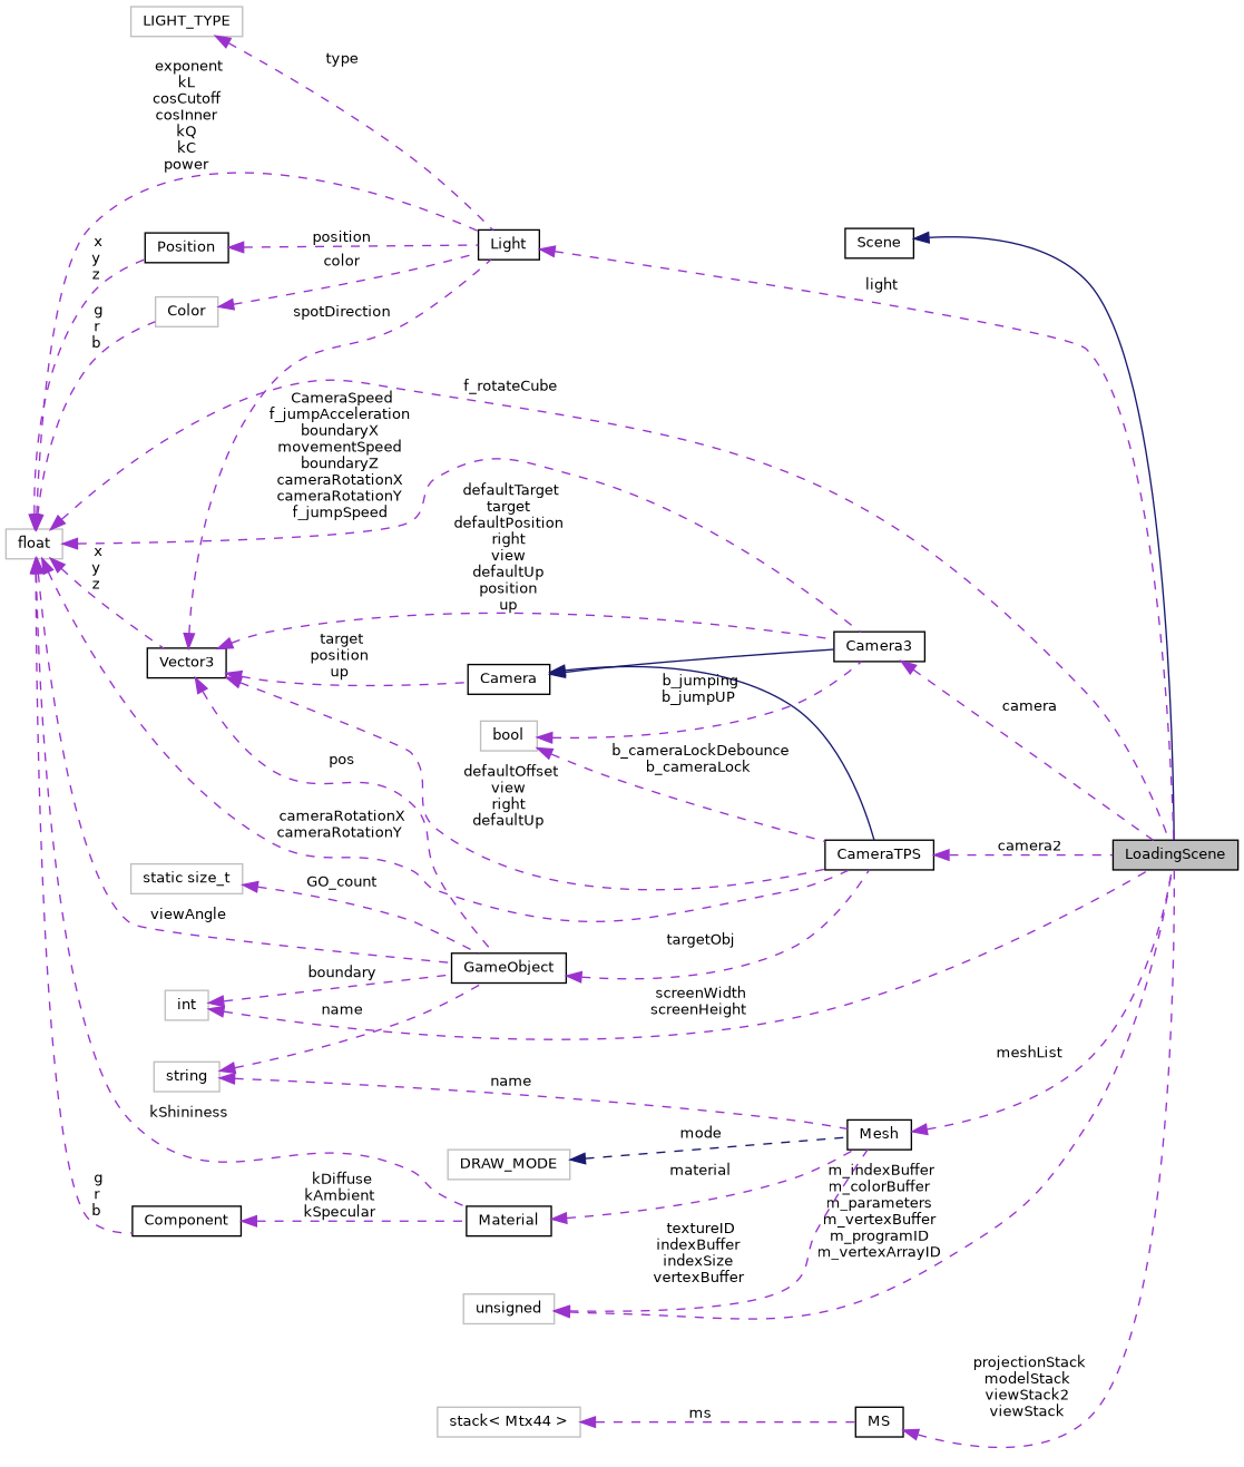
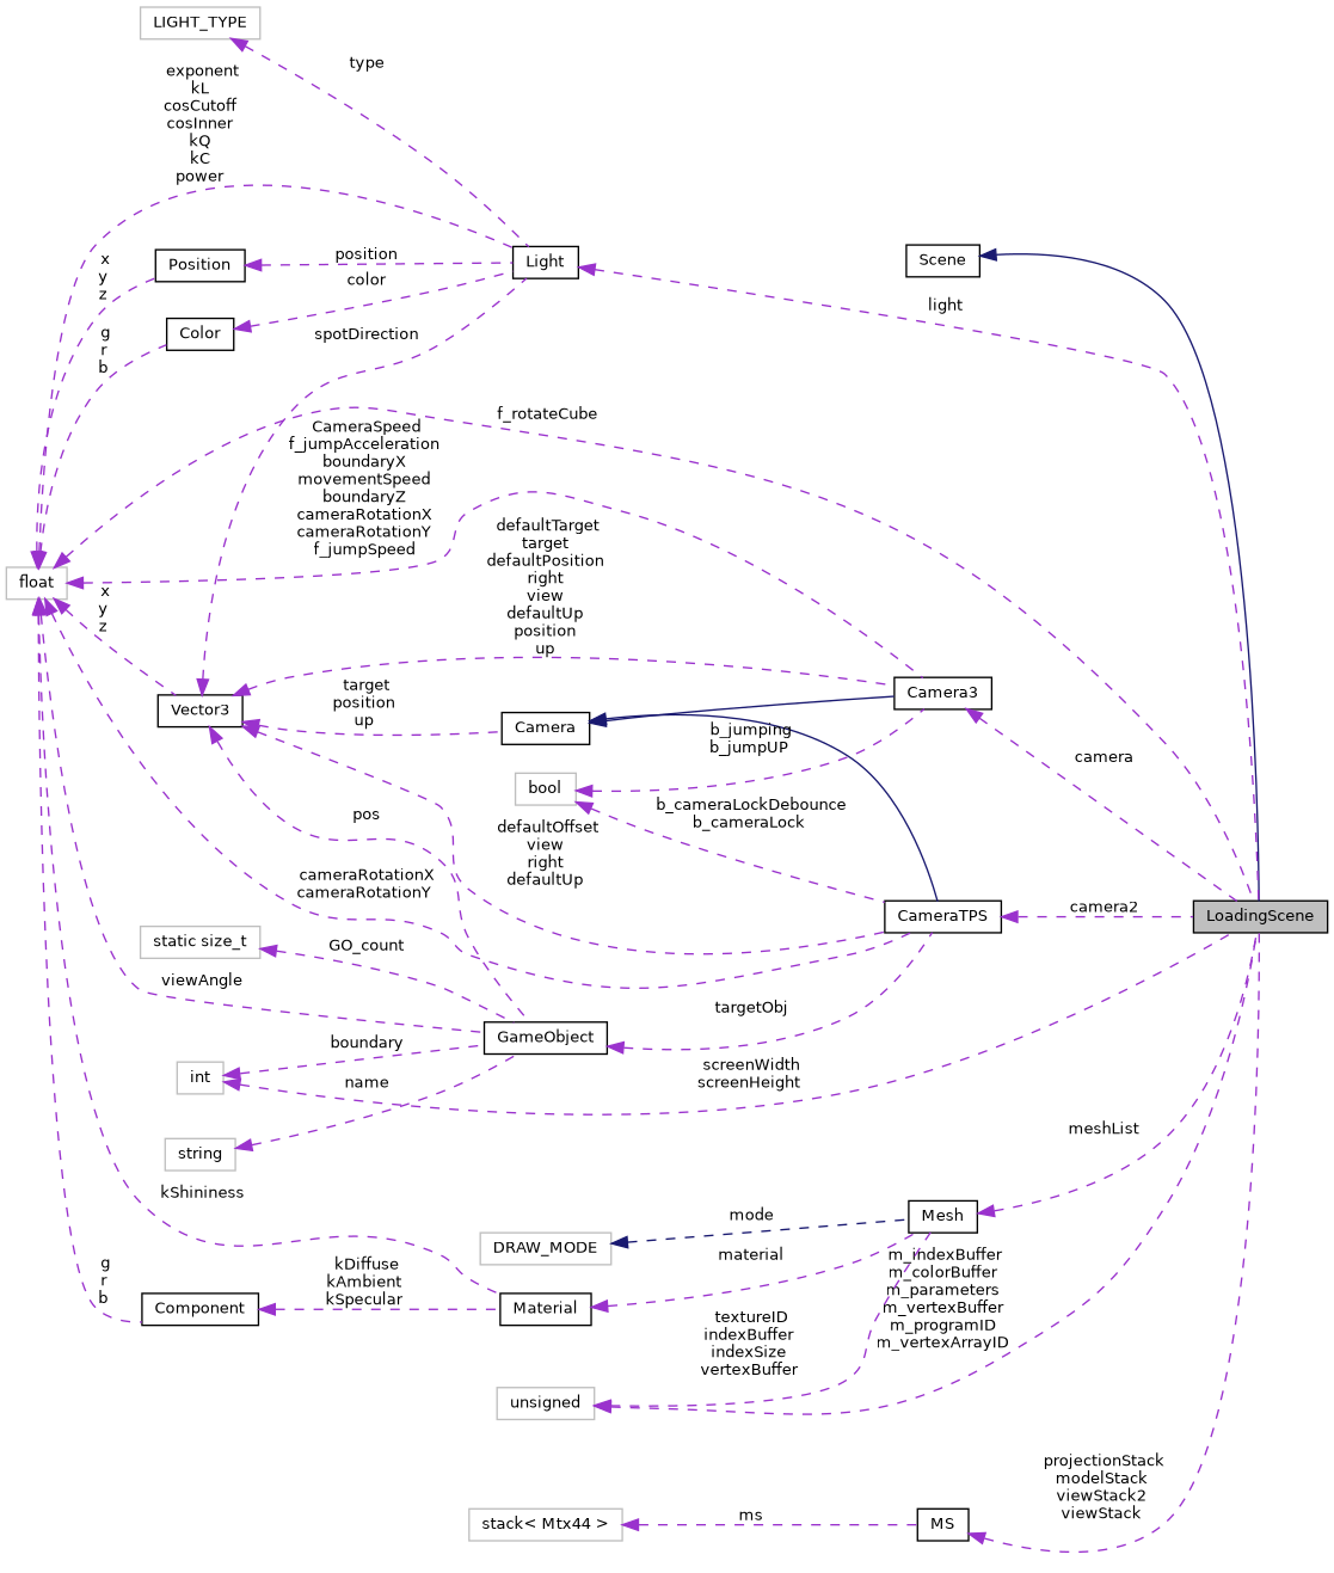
  digraph {
    rankdir=LR
    node [color=black fontname=Helvetica fontsize=10 shape=record]
    edge [color=darkorchid3 dir=back fontname=Helvetica fontsize=10 labelfontname=Helvetica labelfontsize=10 style=dashed]
    n1 [fillcolor=grey75 fontcolor=black height=0.2 label=LoadingScene style=filled width=0.4]
    n2 [height=0.2 label=Scene width=0.4]
    n3 [height=0.2 label=Light width=0.4]
    n4 [color=grey75 height=0.2 label=LIGHT_TYPE width=0.4]
    n5 [color=grey75 height=0.2 label=float width=0.4]
    n6 [height=0.2 label=Vector3 width=0.4]
    n7 [height=0.2 label=Position width=0.4]
-   n8 [color=grey75 height=0.2 label=Color width=0.4]
+   n8 [height=0.2 label=Color width=0.4]
    n9 [height=0.2 label=Camera3 width=0.4]
    n10 [height=0.2 label=CameraTPS width=0.4]
    n11 [height=0.2 label=GameObject width=0.4]
    n12 [height=0.2 label=Material width=0.4]
    n13 [height=0.2 label=Component width=0.4]
    n14 [height=0.2 label=Camera width=0.4]
    n15 [height=0.2 label=Mesh width=0.4]
    n16 [color=grey75 height=0.2 label=bool width=0.4]
    n17 [color=grey75 height=0.2 label=int width=0.4]
    n18 [color=grey75 height=0.2 label=string width=0.4]
    n19 [color=grey75 height=0.2 label="static size_t" width=0.4]
    n20 [height=0.2 label=MS width=0.4]
    n21 [color=grey75 height=0.2 label="stack\< Mtx44 \>" width=0.4]
    n22 [color=grey75 height=0.2 label=DRAW_MODE width=0.4]
    n23 [color=grey75 height=0.2 label=unsigned width=0.4]
    n2 -> n1 [color=midnightblue style=solid]
    n3 -> n1 [label=" light"]
    n4 -> n3 [label=" type"]
    n5 -> n1 [label=" f_rotateCube"]
    n5 -> n3 [label=" exponent\nkL\ncosCutoff\ncosInner\nkQ\nkC\npower"]
    n5 -> n6 [label=" x\ny\nz"]
    n5 -> n7 [label=" x\ny\nz"]
    n5 -> n8 [label=" g\nr\nb"]
    n5 -> n9 [label=" CameraSpeed\nf_jumpAcceleration\nboundaryX\nmovementSpeed\nboundaryZ\ncameraRotationX\ncameraRotationY\nf_jumpSpeed"]
    n5 -> n10 [label=" cameraRotationX\ncameraRotationY"]
    n5 -> n11 [label=" viewAngle"]
    n5 -> n12 [label=" kShininess"]
    n5 -> n13 [label=" g\nr\nb"]
    n6 -> n3 [label=" spotDirection"]
    n6 -> n9 [label=" defaultTarget\ntarget\ndefaultPosition\nright\nview\ndefaultUp\nposition\nup"]
    n6 -> n10 [label=" defaultOffset\nview\nright\ndefaultUp"]
    n6 -> n11 [label=" pos"]
    n6 -> n14 [label=" target\nposition\nup"]
    n7 -> n3 [label=" position"]
    n8 -> n3 [label=" color"]
    n9 -> n1 [label=" camera"]
    n10 -> n1 [label=" camera2"]
    n11 -> n10 [label=" targetObj"]
    n12 -> n15 [label=" material"]
    n13 -> n12 [label=" kDiffuse\nkAmbient\nkSpecular"]
    n14 -> n9 [color=midnightblue style=solid]
    n14 -> n10 [color=midnightblue style=solid]
    n15 -> n1 [label=" meshList"]
    n16 -> n9 [label=" b_jumping\nb_jumpUP"]
    n16 -> n10 [label=" b_cameraLockDebounce\nb_cameraLock"]
    n17 -> n1 [label=" screenWidth\nscreenHeight"]
    n17 -> n11 [label=" boundary"]
    n18 -> n11 [label=" name"]
-   n18 -> n15 [label=" name"]
    n19 -> n11 [label=" GO_count"]
    n20 -> n1 [label=" projectionStack\nmodelStack\nviewStack2\nviewStack"]
    n21 -> n20 [label=" ms"]
    n22 -> n15 [color=midnightblue label=" mode"]
    n23 -> n1 [label=" m_indexBuffer\nm_colorBuffer\nm_parameters\nm_vertexBuffer\nm_programID\nm_vertexArrayID"]
    n23 -> n15 [label=" textureID\nindexBuffer\nindexSize\nvertexBuffer"]
  }
